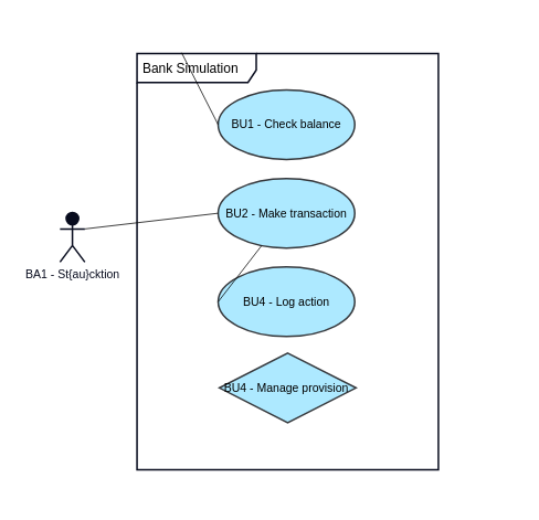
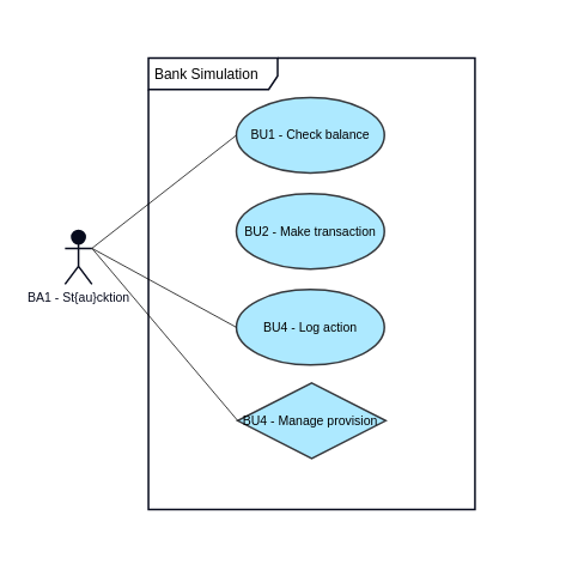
  <mxCell id="0" />
  <mxCell id="1" parent="0" />
  <mxCell id="2" value="" style="rounded=0;whiteSpace=wrap;html=1;strokeColor=#FFFFFF;strokeWidth=2;fontColor=#070B1D;fillColor=none;gradientColor=none;" parent="1" vertex="1"><mxGeometry x="20" y="20" width="609" height="586" as="geometry" /></mxCell>
  <mxCell id="3" value="&lt;font style=&quot;font-size: 16px;&quot;&gt;Bank Simulation&lt;/font&gt;" style="shape=umlFrame;whiteSpace=wrap;html=1;width=144;height=35;boundedLbl=1;verticalAlign=middle;align=left;spacingLeft=5;strokeWidth=2;swimlaneFillColor=none;perimeterSpacing=1;strokeColor=#070B1D;" parent="1" vertex="1"><mxGeometry x="165" y="64" width="364" height="503" as="geometry" /></mxCell>
  <mxCell id="4" value="&lt;font style=&quot;font-size: 14px;&quot;&gt;BU2 - Make transaction&lt;/font&gt;" style="ellipse;whiteSpace=wrap;html=1;strokeColor=#36393d;strokeWidth=2;fillColor=#ADE9FF;fontColor=#000000;" parent="1" vertex="1"><mxGeometry x="263" y="215" width="165" height="84" as="geometry" /></mxCell>
- <mxCell id="5" value="" style="endArrow=none;html=1;strokeColor=#000000;entryX=1;entryY=0.333;entryDx=0;entryDy=0;exitX=0;exitY=0.5;exitDx=0;exitDy=0;entryPerimeter=0;" parent="1" source="4" target="6" edge="1"><mxGeometry width="50" height="50" relative="1" as="geometry"><mxPoint x="280" y="717.5" as="sourcePoint" /><mxPoint x="126" y="744" as="targetPoint" /></mxGeometry></mxCell>
  <mxCell id="6" value="&lt;font style=&quot;font-size: 14px;&quot; color=&quot;#070b1d&quot;&gt;BA1 - St{au}cktion&lt;br&gt;&lt;/font&gt;" style="shape=umlActor;verticalLabelPosition=bottom;verticalAlign=top;html=1;strokeColor=#070B1D;strokeWidth=2;fillColor=#070B1D;gradientColor=none;" parent="1" vertex="1"><mxGeometry x="72" y="256" width="30" height="60" as="geometry" /></mxCell>
  <mxCell id="7" value="&lt;font style=&quot;font-size: 14px;&quot;&gt;BU4 - Log action&lt;/font&gt;" style="ellipse;whiteSpace=wrap;html=1;strokeColor=#36393d;strokeWidth=2;fillColor=#ADE9FF;fontColor=#000000;" parent="1" vertex="1"><mxGeometry x="263" y="322" width="165" height="84" as="geometry" /></mxCell>
- <mxCell id="8" value="" style="endArrow=none;html=1;strokeColor=#000000;exitX=0;exitY=0.5;exitDx=0;exitDy=0;" parent="1" source="7" target="4" edge="1"><mxGeometry width="50" height="50" relative="1" as="geometry"><mxPoint x="283" y="848.5" as="sourcePoint" /><mxPoint x="102" y="471" as="targetPoint" /></mxGeometry></mxCell>
+ <mxCell id="8" value="" style="endArrow=none;html=1;strokeColor=#000000;entryX=1;entryY=0.333;entryDx=0;entryDy=0;exitX=0;exitY=0.5;exitDx=0;exitDy=0;entryPerimeter=0;" parent="1" source="7" target="6" edge="1"><mxGeometry width="50" height="50" relative="1" as="geometry"><mxPoint x="283" y="848.5" as="sourcePoint" /><mxPoint x="102" y="471" as="targetPoint" /></mxGeometry></mxCell>
  <mxCell id="9" value="&lt;font style=&quot;font-size: 14px;&quot;&gt;BU1 - Check balance&lt;/font&gt;" style="ellipse;whiteSpace=wrap;html=1;strokeColor=#36393d;strokeWidth=2;fillColor=#ADE9FF;shadow=0;fontColor=#000000;" parent="1" vertex="1"><mxGeometry x="263" y="108" width="165" height="84" as="geometry" /></mxCell>
- <mxCell id="10" value="" style="endArrow=none;html=1;strokeColor=#000000;exitX=0;exitY=0.5;exitDx=0;exitDy=0;" parent="1" source="9" target="3" edge="1"><mxGeometry width="50" height="50" relative="1" as="geometry"><mxPoint x="297" y="1005.5" as="sourcePoint" /><mxPoint x="113" y="497" as="targetPoint" /></mxGeometry></mxCell>
+ <mxCell id="10" value="" style="endArrow=none;html=1;strokeColor=#000000;entryX=1;entryY=0.333;entryDx=0;entryDy=0;exitX=0;exitY=0.5;exitDx=0;exitDy=0;entryPerimeter=0;" parent="1" source="9" target="6" edge="1"><mxGeometry width="50" height="50" relative="1" as="geometry"><mxPoint x="297" y="1005.5" as="sourcePoint" /><mxPoint x="113" y="497" as="targetPoint" /></mxGeometry></mxCell>
  <mxCell id="11" value="&lt;font style=&quot;font-size: 14px;&quot;&gt;BU4 - Manage provision&amp;nbsp;&lt;/font&gt;" style="rhombus;whiteSpace=wrap;html=1;strokeColor=#36393d;strokeWidth=2;fillColor=#ADE9FF;fontColor=#000000;" parent="1" vertex="1"><mxGeometry x="264.5" y="426" width="165" height="84" as="geometry" /></mxCell>
+ <mxCell id="12" value="" style="endArrow=none;html=1;strokeColor=#000000;entryX=1;entryY=0.333;entryDx=0;entryDy=0;exitX=0;exitY=0.5;exitDx=0;exitDy=0;entryPerimeter=0;" parent="1" source="11" target="6" edge="1"><mxGeometry width="50" height="50" relative="1" as="geometry"><mxPoint x="307" y="1146.5" as="sourcePoint" /><mxPoint x="123" y="638" as="targetPoint" /></mxGeometry></mxCell>
